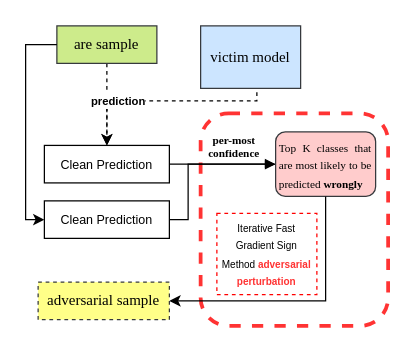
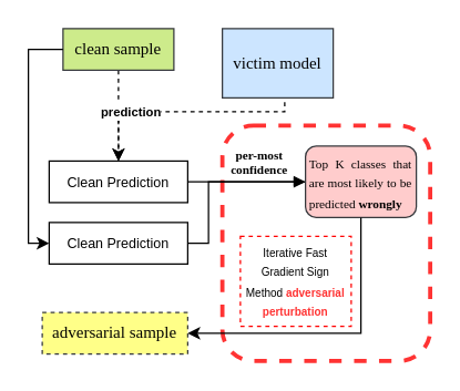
  <mxCell id="0" />
  <mxCell id="1" parent="0" />
  <mxCell id="2" value="" style="rounded=1;whiteSpace=wrap;html=1;dashed=1;strokeColor=#FF3333;strokeWidth=3;" vertex="1" parent="1"><mxGeometry x="160" y="90" width="150" height="170" as="geometry" /></mxCell>
  <mxCell id="3" style="edgeStyle=orthogonalEdgeStyle;rounded=0;orthogonalLoop=1;jettySize=auto;html=1;entryX=0.5;entryY=0;entryDx=0;entryDy=0;dashed=1;" edge="1" parent="1" source="4" target="9"><mxGeometry relative="1" as="geometry" /></mxCell>
- <mxCell id="4" value="&lt;font face=&quot;Times New Roman&quot;&gt;are sample&lt;/font&gt;" style="text;html=1;align=center;verticalAlign=middle;whiteSpace=wrap;rounded=0;fillColor=#cdeb8b;strokeColor=#36393d;" vertex="1" parent="1"><mxGeometry x="45" y="20" width="80" height="30" as="geometry" /></mxCell>
+ <mxCell id="4" value="&lt;font face=&quot;Times New Roman&quot;&gt;clean sample&lt;/font&gt;" style="text;html=1;align=center;verticalAlign=middle;whiteSpace=wrap;rounded=0;fillColor=#cdeb8b;strokeColor=#36393d;" vertex="1" parent="1"><mxGeometry x="45" y="20" width="80" height="30" as="geometry" /></mxCell>
  <mxCell id="5" style="edgeStyle=orthogonalEdgeStyle;rounded=0;orthogonalLoop=1;jettySize=auto;html=1;entryX=0.5;entryY=0;entryDx=0;entryDy=0;exitX=0.5;exitY=1;exitDx=0;exitDy=0;dashed=1;" edge="1" parent="1" source="7" target="9"><mxGeometry relative="1" as="geometry"><Array as="points"><mxPoint x="200" y="35" /><mxPoint x="205" y="35" /><mxPoint x="205" y="80" /><mxPoint x="85" y="80" /></Array></mxGeometry></mxCell>
  <mxCell id="6" value="&lt;font style=&quot;font-size: 9px;&quot;&gt;&lt;b&gt;prediction&lt;/b&gt;&lt;/font&gt;" style="edgeLabel;html=1;align=center;verticalAlign=middle;resizable=0;points=[];" vertex="1" connectable="0" parent="5"><mxGeometry x="0.178" y="-1" relative="1" as="geometry"><mxPoint x="-55" as="offset" /></mxGeometry></mxCell>
  <mxCell id="7" value="&lt;font face=&quot;Times New Roman&quot;&gt;victim model&lt;/font&gt;" style="rounded=0;whiteSpace=wrap;html=1;fillColor=#cce5ff;strokeColor=#36393d;shadow=0;glass=0;" vertex="1" parent="1"><mxGeometry x="160" y="20" width="80" height="50" as="geometry" /></mxCell>
  <mxCell id="8" style="edgeStyle=orthogonalEdgeStyle;rounded=0;orthogonalLoop=1;jettySize=auto;html=1;entryX=0;entryY=0.5;entryDx=0;entryDy=0;endArrow=blockThin;endFill=1;" edge="1" parent="1" source="9" target="13"><mxGeometry relative="1" as="geometry"><Array as="points"><mxPoint x="168" y="131" /><mxPoint x="200" y="131" /></Array></mxGeometry></mxCell>
  <mxCell id="9" value="&lt;font style=&quot;font-size: 10px;&quot;&gt;Clean Prediction&lt;/font&gt;" style="rounded=0;whiteSpace=wrap;html=1;" vertex="1" parent="1"><mxGeometry x="35" y="115.63" width="100" height="30" as="geometry" /></mxCell>
  <mxCell id="10" style="edgeStyle=orthogonalEdgeStyle;rounded=0;orthogonalLoop=1;jettySize=auto;html=1;entryX=0;entryY=0.5;entryDx=0;entryDy=0;endArrow=block;endFill=1;" edge="1" parent="1" source="12" target="13"><mxGeometry relative="1" as="geometry"><Array as="points"><mxPoint x="150" y="175" /><mxPoint x="150" y="131" /></Array></mxGeometry></mxCell>
  <mxCell id="11" value="&lt;div style=&quot;&quot;&gt;&lt;br&gt;&lt;/div&gt;" style="edgeLabel;html=1;align=center;verticalAlign=middle;resizable=0;points=[];" vertex="1" connectable="0" parent="10"><mxGeometry x="0.37" y="-1" relative="1" as="geometry"><mxPoint y="-1" as="offset" /></mxGeometry></mxCell>
  <mxCell id="12" value="&lt;font style=&quot;font-size: 10px;&quot;&gt;Clean Prediction&lt;/font&gt;" style="rounded=0;whiteSpace=wrap;html=1;" vertex="1" parent="1"><mxGeometry x="35" y="160" width="100" height="30" as="geometry" /></mxCell>
  <mxCell id="13" value="&lt;div style=&quot;text-align: justify; padding: 2px; margin-top: 0px; margin-right: 0px; margin-bottom: 0px;&quot;&gt;&lt;span style=&quot;font-size: 9px; background-color: initial;&quot;&gt;&lt;font face=&quot;Times New Roman&quot;&gt;Top K classes that are most likely to be predicted &lt;b&gt;wrongly&lt;/b&gt;&lt;/font&gt;&lt;/span&gt;&lt;/div&gt;" style="rounded=1;whiteSpace=wrap;html=1;fillColor=#ffcccc;strokeColor=#36393d;" vertex="1" parent="1"><mxGeometry x="220" y="104.85" width="80" height="51.56" as="geometry" /></mxCell>
  <mxCell id="14" value="" style="endArrow=classic;html=1;rounded=0;exitX=0;exitY=0.5;exitDx=0;exitDy=0;entryX=0;entryY=0.5;entryDx=0;entryDy=0;" edge="1" parent="1" source="4" target="12"><mxGeometry width="50" height="50" relative="1" as="geometry"><mxPoint x="160" y="170" as="sourcePoint" /><mxPoint x="210" y="120" as="targetPoint" /><Array as="points"><mxPoint x="20" y="35" /><mxPoint x="20" y="175" /></Array></mxGeometry></mxCell>
  <mxCell id="15" value="&lt;font face=&quot;Times New Roman&quot; style=&quot;font-size: 9px;&quot;&gt;&lt;b&gt;per-most&lt;/b&gt;&lt;/font&gt;&lt;div style=&quot;line-height: 100%; font-size: 9px;&quot;&gt;&lt;font face=&quot;sNqmjM9lzsfHsVUJaw4v&quot; style=&quot;font-size: 9px;&quot;&gt;&lt;b&gt;confidence&lt;/b&gt;&lt;/font&gt;&lt;/div&gt;" style="text;html=1;align=center;verticalAlign=middle;whiteSpace=wrap;rounded=0;" vertex="1" parent="1"><mxGeometry x="157" y="104.85" width="60" height="20" as="geometry" /></mxCell>
  <mxCell id="16" value="&lt;p style=&quot;line-height: 103%; padding: 4px 2px;&quot;&gt;&lt;font style=&quot;font-size: 8px;&quot;&gt;Iterative&amp;nbsp;Fast Gradient Sign Method &lt;b&gt;&lt;font color=&quot;#ff3333&quot;&gt;adversarial perturbation&lt;/font&gt;&lt;/b&gt;&lt;/font&gt;&lt;/p&gt;" style="rounded=0;whiteSpace=wrap;html=1;fillColor=none;strokeColor=#FF0000;dashed=1;strokeWidth=1;align=center;" vertex="1" parent="1"><mxGeometry x="173" y="170" width="80" height="65" as="geometry" /></mxCell>
  <mxCell id="17" value="" style="endArrow=classic;html=1;rounded=0;exitX=0.5;exitY=1;exitDx=0;exitDy=0;entryX=1;entryY=0.5;entryDx=0;entryDy=0;" edge="1" parent="1" source="13" target="18"><mxGeometry width="50" height="50" relative="1" as="geometry"><mxPoint x="170" y="210" as="sourcePoint" /><mxPoint x="140" y="240" as="targetPoint" /><Array as="points"><mxPoint x="260" y="240" /></Array></mxGeometry></mxCell>
  <mxCell id="18" value="&lt;font face=&quot;Times New Roman&quot;&gt;adversarial sample&lt;/font&gt;" style="rounded=0;whiteSpace=wrap;html=1;fillColor=#ffff88;strokeColor=#36393d;shadow=0;glass=0;dashed=1;" vertex="1" parent="1"><mxGeometry x="30" y="225" width="105" height="30" as="geometry" /></mxCell>
